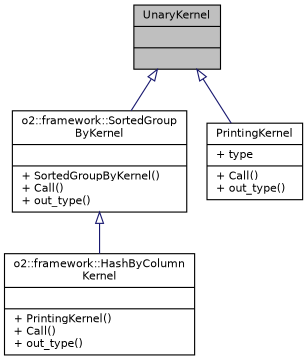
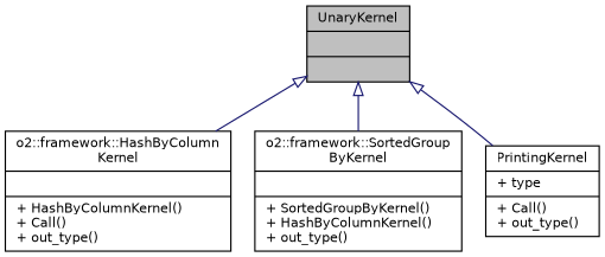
  digraph {
    node [color=black fontname=Helvetica fontsize=10 shape=record]
    edge [arrowtail=onormal color=midnightblue dir=back fontname=Helvetica fontsize=10 labelfontname=Helvetica labelfontsize=10 style=solid]
    n1 [fillcolor=grey75 fontcolor=black height=0.2 label="{UnaryKernel\n||}" style=filled width=0.4]
-   n2 [height=0.2 label="{o2::framework::HashByColumn\lKernel\n||+ PrintingKernel()\l+ Call()\l+ out_type()\l}" width=0.4]
-   n3 [height=0.2 label="{o2::framework::SortedGroup\lByKernel\n||+ SortedGroupByKernel()\l+ Call()\l+ out_type()\l}" width=0.4]
+   n2 [height=0.2 label="{o2::framework::HashByColumn\lKernel\n||+ HashByColumnKernel()\l+ Call()\l+ out_type()\l}" width=0.4]
+   n3 [height=0.2 label="{o2::framework::SortedGroup\lByKernel\n||+ SortedGroupByKernel()\l+ HashByColumnKernel()\l+ out_type()\l}" width=0.4]
    n4 [height=0.2 label="{PrintingKernel\n|+ type\l|+ Call()\l+ out_type()\l}" width=0.4]
-   n3 -> n2
+   n1 -> n2
    n1 -> n3
    n1 -> n4
  }
